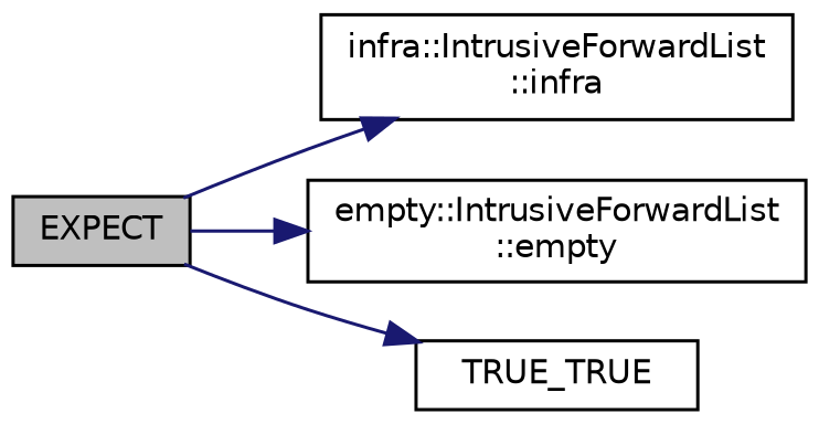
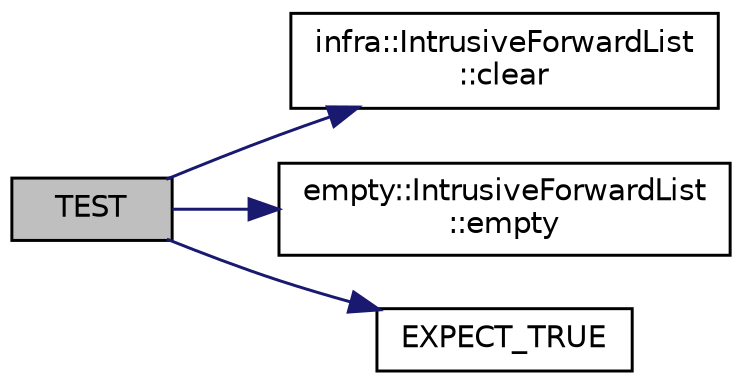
  digraph {
    rankdir=LR
    node [color=black fillcolor=white fontname=Helvetica fontsize=10 shape=record style=filled]
    edge [color=midnightblue fontname=Helvetica fontsize=10 labelfontname=Helvetica labelfontsize=10 style=solid]
-   n1 [fillcolor=grey75 fontcolor=black height=0.2 label=EXPECT width=0.4]
-   n2 [height=0.2 label="infra::IntrusiveForwardList\l::infra" width=0.4]
+   n1 [fillcolor=grey75 fontcolor=black height=0.2 label=TEST width=0.4]
+   n2 [height=0.2 label="infra::IntrusiveForwardList\l::clear" width=0.4]
    n3 [height=0.2 label="empty::IntrusiveForwardList\l::empty" width=0.4]
-   n4 [height=0.2 label=TRUE_TRUE width=0.4]
+   n4 [height=0.2 label=EXPECT_TRUE width=0.4]
    n1 -> n2
    n1 -> n3
    n1 -> n4
  }
